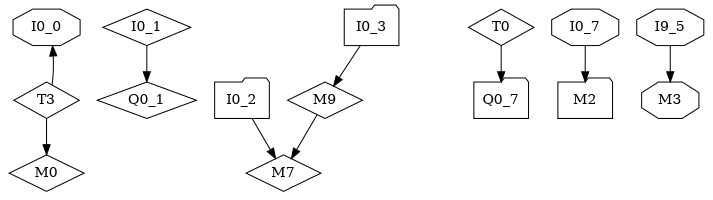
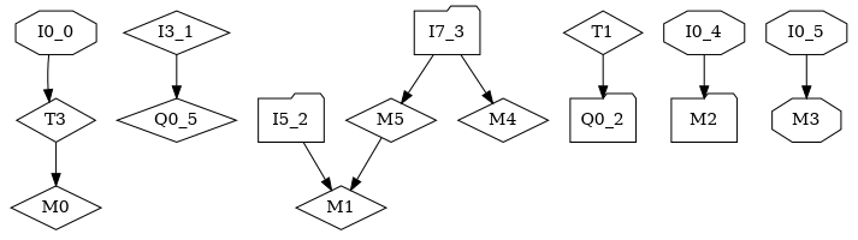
  digraph {
    node [shape=diamond]
    I0_0 [shape=octagon]
    n2 [label=T3]
    M0
-   I0_1
-   Q0_1
-   I0_2 [shape=folder]
-   M1 [label=M7]
-   I0_3 [shape=folder]
-   M5 [label=M9]
-   Q0_2 [shape=folder label=Q0_7]
-   T1 [label=T0]
-   I0_4 [shape=octagon label=I0_7]
+   I0_1 [label=I3_1]
+   Q0_1 [label=Q0_5]
+   I0_2 [shape=folder label=I5_2]
+   M1
+   I0_3 [shape=folder label=I7_3]
+   M5
+   M4
+   Q0_2 [shape=folder]
+   T1
+   I0_4 [shape=octagon]
    M2 [shape=folder]
-   I0_5 [shape=octagon label=I9_5]
+   I0_5 [shape=octagon]
    M3 [shape=octagon]
-   n2 -> I0_0
+   I0_0 -> n2
    n2 -> M0
    I0_1 -> Q0_1
    I0_2 -> M1
    I0_3 -> M5
+   I0_3 -> M4
    M5 -> M1
    T1 -> Q0_2
    I0_4 -> M2
    I0_5 -> M3
  }
